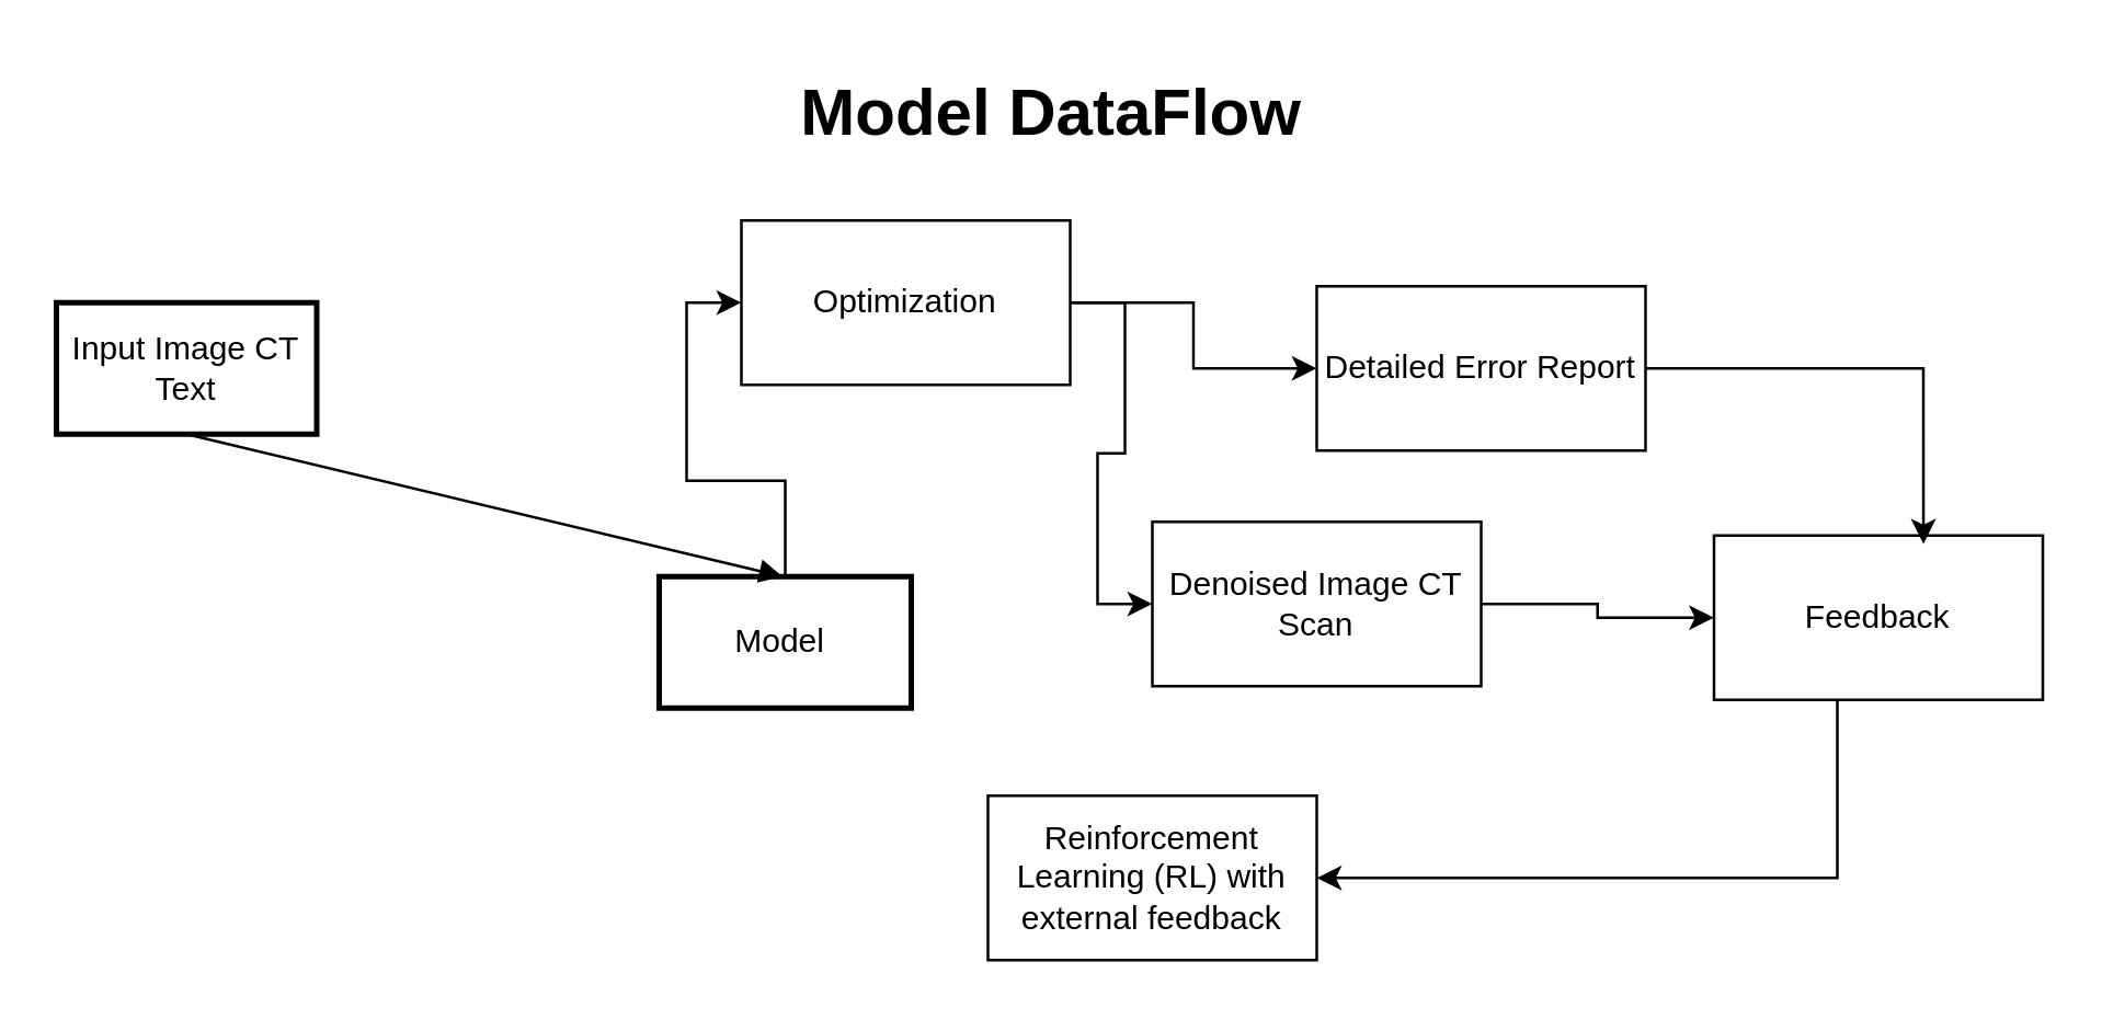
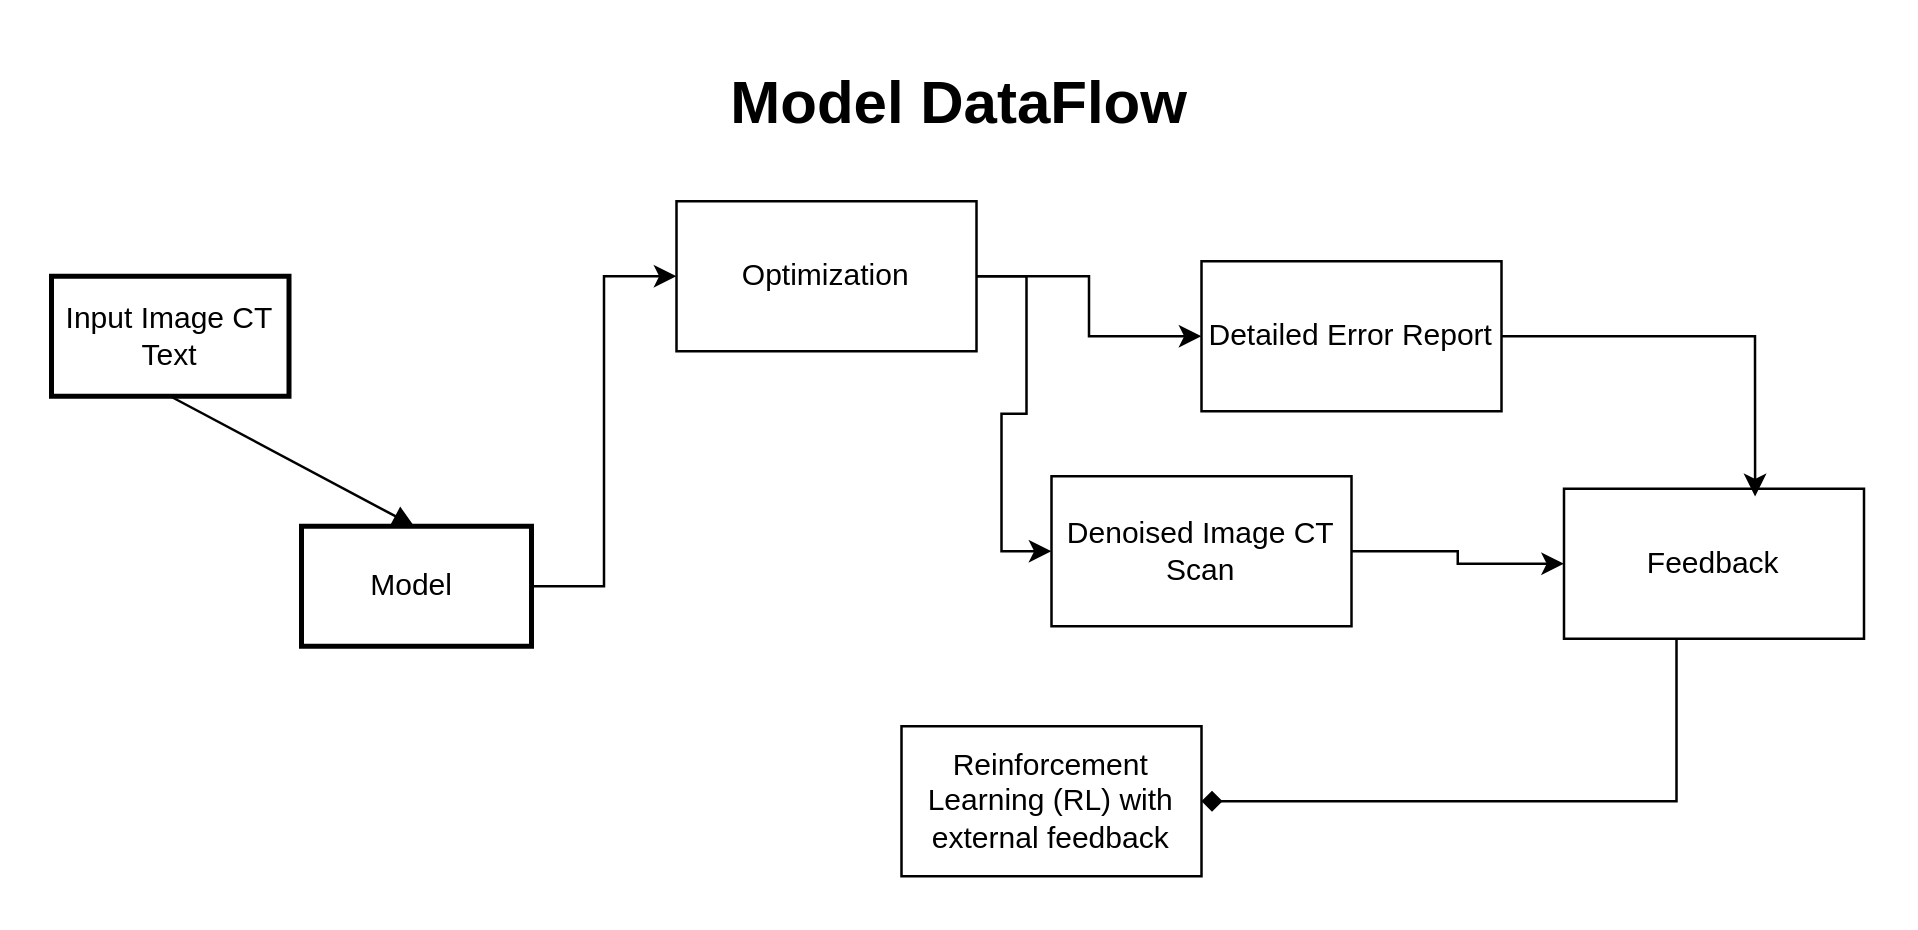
  <mxCell id="0" />
  <mxCell id="1" parent="0" />
  <mxCell id="2" value="Input Image CT Text" style="whiteSpace=wrap;strokeWidth=2;" parent="1" vertex="1"><mxGeometry x="20" y="110" width="95" height="48" as="geometry" /></mxCell>
  <mxCell id="3" style="edgeStyle=orthogonalEdgeStyle;rounded=0;orthogonalLoop=1;jettySize=auto;html=1;entryX=0;entryY=0.5;entryDx=0;entryDy=0;" edge="1" parent="1" source="4" target="8"><mxGeometry relative="1" as="geometry" /></mxCell>
- <mxCell id="4" value="Model " style="whiteSpace=wrap;strokeWidth=2;" parent="1" vertex="1"><mxGeometry x="240" y="210" width="92" height="48" as="geometry" /></mxCell>
+ <mxCell id="4" value="Model " style="whiteSpace=wrap;strokeWidth=2;" parent="1" vertex="1"><mxGeometry x="120" y="210" width="92" height="48" as="geometry" /></mxCell>
  <mxCell id="5" value="" style="curved=1;startArrow=none;endArrow=block;exitX=0.5;exitY=1.01;entryX=0.49;entryY=0.01;" parent="1" source="2" target="4" edge="1"><mxGeometry relative="1" as="geometry"><Array as="points" /></mxGeometry></mxCell>
  <mxCell id="6" style="edgeStyle=orthogonalEdgeStyle;rounded=0;orthogonalLoop=1;jettySize=auto;html=1;entryX=0;entryY=0.5;entryDx=0;entryDy=0;" edge="1" parent="1" source="8" target="12"><mxGeometry relative="1" as="geometry" /></mxCell>
  <mxCell id="7" style="edgeStyle=orthogonalEdgeStyle;rounded=0;orthogonalLoop=1;jettySize=auto;html=1;entryX=0;entryY=0.5;entryDx=0;entryDy=0;" edge="1" parent="1" source="8" target="13"><mxGeometry relative="1" as="geometry" /></mxCell>
  <mxCell id="8" value="Optimization" style="rounded=0;whiteSpace=wrap;html=1;" vertex="1" parent="1"><mxGeometry x="270" y="80" width="120" height="60" as="geometry" /></mxCell>
- <mxCell id="9" style="edgeStyle=orthogonalEdgeStyle;rounded=0;orthogonalLoop=1;jettySize=auto;html=1;entryX=1;entryY=0.5;entryDx=0;entryDy=0;" edge="1" parent="1" source="10" target="15"><mxGeometry relative="1" as="geometry"><Array as="points"><mxPoint x="670" y="320" /></Array></mxGeometry></mxCell>
+ <mxCell id="9" style="edgeStyle=orthogonalEdgeStyle;rounded=0;orthogonalLoop=1;jettySize=auto;html=1;entryX=1;entryY=0.5;entryDx=0;entryDy=0;endArrow=diamond;" edge="1" parent="1" source="10" target="15"><mxGeometry relative="1" as="geometry"><Array as="points"><mxPoint x="670" y="320" /></Array></mxGeometry></mxCell>
  <mxCell id="10" value="Feedback" style="rounded=0;whiteSpace=wrap;html=1;" vertex="1" parent="1"><mxGeometry x="625" y="195" width="120" height="60" as="geometry" /></mxCell>
  <mxCell id="11" style="edgeStyle=orthogonalEdgeStyle;rounded=0;orthogonalLoop=1;jettySize=auto;html=1;entryX=0;entryY=0.5;entryDx=0;entryDy=0;" edge="1" parent="1" source="12" target="10"><mxGeometry relative="1" as="geometry" /></mxCell>
  <mxCell id="12" value="Denoised Image CT Scan" style="rounded=0;whiteSpace=wrap;html=1;" vertex="1" parent="1"><mxGeometry x="420" y="190" width="120" height="60" as="geometry" /></mxCell>
  <mxCell id="13" value="Detailed Error Report" style="rounded=0;whiteSpace=wrap;html=1;" vertex="1" parent="1"><mxGeometry x="480" y="104" width="120" height="60" as="geometry" /></mxCell>
  <mxCell id="14" style="edgeStyle=orthogonalEdgeStyle;rounded=0;orthogonalLoop=1;jettySize=auto;html=1;entryX=0.637;entryY=0.051;entryDx=0;entryDy=0;entryPerimeter=0;" edge="1" parent="1" source="13" target="10"><mxGeometry relative="1" as="geometry" /></mxCell>
  <mxCell id="15" value="Reinforcement Learning (RL) with external feedback" style="rounded=0;whiteSpace=wrap;html=1;" vertex="1" parent="1"><mxGeometry x="360" y="290" width="120" height="60" as="geometry" /></mxCell>
  <mxCell id="16" value="&lt;h1 style=&quot;margin-top: 0px;&quot;&gt;Model DataFlow&lt;/h1&gt;" style="text;html=1;whiteSpace=wrap;overflow=hidden;rounded=0;" vertex="1" parent="1"><mxGeometry x="290" y="20" width="210" height="40" as="geometry" /></mxCell>
